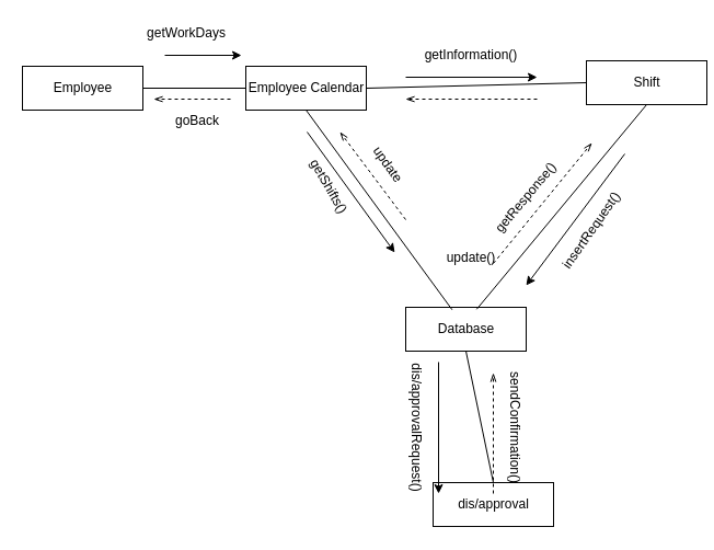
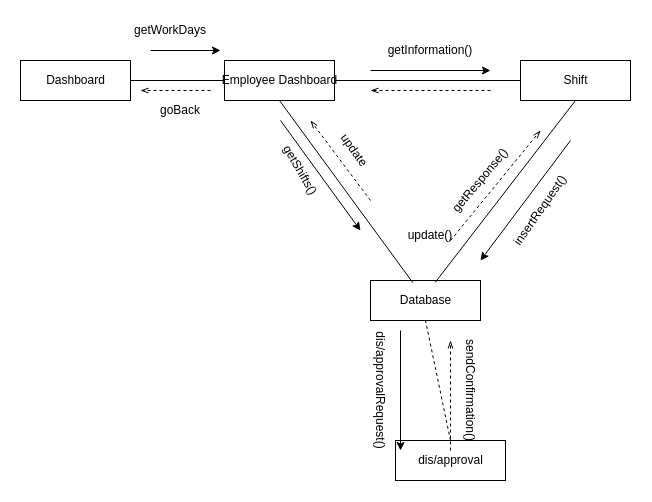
  <mxCell id="0" />
  <mxCell id="1" parent="0" />
- <mxCell id="2" value="Employee" style="html=1;" vertex="1" parent="1"><mxGeometry x="20" y="60" width="110" height="40" as="geometry" /></mxCell>
- <mxCell id="3" value="Employee Calendar" style="html=1;" vertex="1" parent="1"><mxGeometry x="224" y="60" width="110" height="40" as="geometry" /></mxCell>
+ <mxCell id="2" value="Dashboard" style="html=1;" vertex="1" parent="1"><mxGeometry x="20" y="60" width="110" height="40" as="geometry" /></mxCell>
+ <mxCell id="3" value="Employee Dashboard" style="html=1;" vertex="1" parent="1"><mxGeometry x="224" y="60" width="110" height="40" as="geometry" /></mxCell>
  <mxCell id="4" value="" style="endArrow=none;html=1;exitX=1;exitY=0.5;exitDx=0;exitDy=0;entryX=0;entryY=0.5;entryDx=0;entryDy=0;" edge="1" parent="1" source="2" target="3"><mxGeometry width="50" height="50" relative="1" as="geometry"><mxPoint x="310" y="180" as="sourcePoint" /><mxPoint x="360" y="130" as="targetPoint" /></mxGeometry></mxCell>
  <mxCell id="5" value="dis/approval" style="html=1;" vertex="1" parent="1"><mxGeometry x="395" y="440" width="110" height="40" as="geometry" /></mxCell>
  <mxCell id="6" value="Database" style="html=1;" vertex="1" parent="1"><mxGeometry x="370" y="280" width="110" height="40" as="geometry" /></mxCell>
  <mxCell id="7" value="" style="endArrow=none;html=1;exitX=0.5;exitY=1;exitDx=0;exitDy=0;entryX=0.385;entryY=0.055;entryDx=0;entryDy=0;entryPerimeter=0;" edge="1" parent="1" source="3" target="6"><mxGeometry width="50" height="50" relative="1" as="geometry"><mxPoint x="390" y="20" as="sourcePoint" /><mxPoint x="500" y="20" as="targetPoint" /></mxGeometry></mxCell>
  <mxCell id="8" value="" style="endArrow=none;html=1;exitX=1;exitY=0.5;exitDx=0;exitDy=0;entryX=0;entryY=0.5;entryDx=0;entryDy=0;" edge="1" parent="1" source="3" target="16"><mxGeometry width="50" height="50" relative="1" as="geometry"><mxPoint x="344" y="90" as="sourcePoint" /><mxPoint x="530" y="90" as="targetPoint" /></mxGeometry></mxCell>
  <mxCell id="9" value="" style="endArrow=classic;html=1;" edge="1" parent="1"><mxGeometry width="50" height="50" relative="1" as="geometry"><mxPoint x="150" y="50" as="sourcePoint" /><mxPoint x="220" y="50" as="targetPoint" /></mxGeometry></mxCell>
  <mxCell id="10" value="getWorkDays" style="text;html=1;strokeColor=none;fillColor=none;align=center;verticalAlign=middle;whiteSpace=wrap;rounded=0;rotation=0;" vertex="1" parent="1"><mxGeometry x="150" y="20" width="40" height="20" as="geometry" /></mxCell>
  <mxCell id="11" value="" style="endArrow=classic;html=1;" edge="1" parent="1"><mxGeometry width="50" height="50" relative="1" as="geometry"><mxPoint x="400" y="330" as="sourcePoint" /><mxPoint x="400" y="450" as="targetPoint" /></mxGeometry></mxCell>
  <mxCell id="12" value="dis/approvalRequest()" style="text;html=1;strokeColor=none;fillColor=none;align=center;verticalAlign=middle;whiteSpace=wrap;rounded=0;rotation=90;" vertex="1" parent="1"><mxGeometry x="360" y="380" width="40" height="20" as="geometry" /></mxCell>
  <mxCell id="13" value="getInformation()" style="text;html=1;strokeColor=none;fillColor=none;align=center;verticalAlign=middle;whiteSpace=wrap;rounded=0;rotation=0;" vertex="1" parent="1"><mxGeometry x="410" y="40" width="40" height="20" as="geometry" /></mxCell>
  <mxCell id="14" value="" style="endArrow=classic;html=1;" edge="1" parent="1"><mxGeometry width="50" height="50" relative="1" as="geometry"><mxPoint x="370" y="70" as="sourcePoint" /><mxPoint x="490" y="70" as="targetPoint" /></mxGeometry></mxCell>
  <mxCell id="15" value="" style="endArrow=openThin;html=1;endFill=0;dashed=1;" edge="1" parent="1"><mxGeometry width="50" height="50" relative="1" as="geometry"><mxPoint x="450" y="450" as="sourcePoint" /><mxPoint x="450" y="340" as="targetPoint" /></mxGeometry></mxCell>
- <mxCell id="16" value="Shift" style="html=1;" vertex="1" parent="1"><mxGeometry x="535" y="55" width="110" height="40" as="geometry" /></mxCell>
+ <mxCell id="16" value="Shift" style="html=1;" vertex="1" parent="1"><mxGeometry x="520" y="60" width="110" height="40" as="geometry" /></mxCell>
  <mxCell id="17" value="" style="endArrow=none;html=1;exitX=0.5;exitY=1;exitDx=0;exitDy=0;entryX=0.589;entryY=0.045;entryDx=0;entryDy=0;entryPerimeter=0;" edge="1" parent="1" source="16" target="6"><mxGeometry width="50" height="50" relative="1" as="geometry"><mxPoint x="289" y="-40" as="sourcePoint" /><mxPoint x="575" y="290" as="targetPoint" /></mxGeometry></mxCell>
- <mxCell id="18" value="" style="endArrow=none;html=1;entryX=0.5;entryY=1;entryDx=0;entryDy=0;exitX=0.5;exitY=0;exitDx=0;exitDy=0;" edge="1" parent="1" source="5" target="6"><mxGeometry width="50" height="50" relative="1" as="geometry"><mxPoint x="240" y="270" as="sourcePoint" /><mxPoint x="290" y="220" as="targetPoint" /></mxGeometry></mxCell>
+ <mxCell id="18" value="" style="endArrow=none;html=1;entryX=0.5;entryY=1;entryDx=0;entryDy=0;exitX=0.5;exitY=0;exitDx=0;exitDy=0;dashed=1;" edge="1" parent="1" source="5" target="6"><mxGeometry width="50" height="50" relative="1" as="geometry"><mxPoint x="240" y="270" as="sourcePoint" /><mxPoint x="290" y="220" as="targetPoint" /></mxGeometry></mxCell>
  <mxCell id="19" value="sendConfirmation()" style="text;html=1;strokeColor=none;fillColor=none;align=center;verticalAlign=middle;whiteSpace=wrap;rounded=0;rotation=90;" vertex="1" parent="1"><mxGeometry x="450" y="380" width="40" height="20" as="geometry" /></mxCell>
  <mxCell id="20" value="" style="endArrow=classic;html=1;" edge="1" parent="1"><mxGeometry width="50" height="50" relative="1" as="geometry"><mxPoint x="570" y="140" as="sourcePoint" /><mxPoint x="480" y="260" as="targetPoint" /></mxGeometry></mxCell>
  <mxCell id="21" value="insertRequest()" style="text;html=1;strokeColor=none;fillColor=none;align=center;verticalAlign=middle;whiteSpace=wrap;rounded=0;rotation=-55;" vertex="1" parent="1"><mxGeometry x="520" y="200" width="40" height="20" as="geometry" /></mxCell>
  <mxCell id="22" value="" style="endArrow=openThin;html=1;dashed=1;endFill=0;" edge="1" parent="1"><mxGeometry width="50" height="50" relative="1" as="geometry"><mxPoint x="450" y="240" as="sourcePoint" /><mxPoint x="540" y="130" as="targetPoint" /></mxGeometry></mxCell>
  <mxCell id="23" value="getResponse()" style="text;html=1;strokeColor=none;fillColor=none;align=center;verticalAlign=middle;whiteSpace=wrap;rounded=0;rotation=-50;" vertex="1" parent="1"><mxGeometry x="460" y="170" width="40" height="20" as="geometry" /></mxCell>
  <mxCell id="24" value="" style="endArrow=openThin;html=1;dashed=1;endFill=0;" edge="1" parent="1"><mxGeometry width="50" height="50" relative="1" as="geometry"><mxPoint x="490" y="90" as="sourcePoint" /><mxPoint x="370" y="90" as="targetPoint" /></mxGeometry></mxCell>
  <mxCell id="25" value="update()" style="text;html=1;strokeColor=none;fillColor=none;align=center;verticalAlign=middle;whiteSpace=wrap;rounded=0;" vertex="1" parent="1"><mxGeometry x="410" y="225" width="40" height="20" as="geometry" /></mxCell>
  <mxCell id="26" value="goBack" style="text;html=1;strokeColor=none;fillColor=none;align=center;verticalAlign=middle;whiteSpace=wrap;rounded=0;" vertex="1" parent="1"><mxGeometry x="160" y="100" width="40" height="20" as="geometry" /></mxCell>
  <mxCell id="27" value="" style="endArrow=openThin;html=1;dashed=1;endFill=0;" edge="1" parent="1"><mxGeometry width="50" height="50" relative="1" as="geometry"><mxPoint x="210" y="90" as="sourcePoint" /><mxPoint x="140" y="90" as="targetPoint" /></mxGeometry></mxCell>
  <mxCell id="28" value="getShifts()" style="text;html=1;strokeColor=none;fillColor=none;align=center;verticalAlign=middle;whiteSpace=wrap;rounded=0;rotation=60;" vertex="1" parent="1"><mxGeometry x="280" y="160" width="40" height="20" as="geometry" /></mxCell>
  <mxCell id="29" value="" style="endArrow=classic;html=1;" edge="1" parent="1"><mxGeometry width="50" height="50" relative="1" as="geometry"><mxPoint x="280" y="120" as="sourcePoint" /><mxPoint x="360" y="230" as="targetPoint" /></mxGeometry></mxCell>
  <mxCell id="30" value="" style="endArrow=openThin;html=1;endFill=0;dashed=1;" edge="1" parent="1"><mxGeometry width="50" height="50" relative="1" as="geometry"><mxPoint x="370" y="200" as="sourcePoint" /><mxPoint x="310" y="120" as="targetPoint" /></mxGeometry></mxCell>
  <mxCell id="31" value="update" style="text;html=1;strokeColor=none;fillColor=none;align=center;verticalAlign=middle;whiteSpace=wrap;rounded=0;rotation=55;" vertex="1" parent="1"><mxGeometry x="334" y="140" width="40" height="20" as="geometry" /></mxCell>
